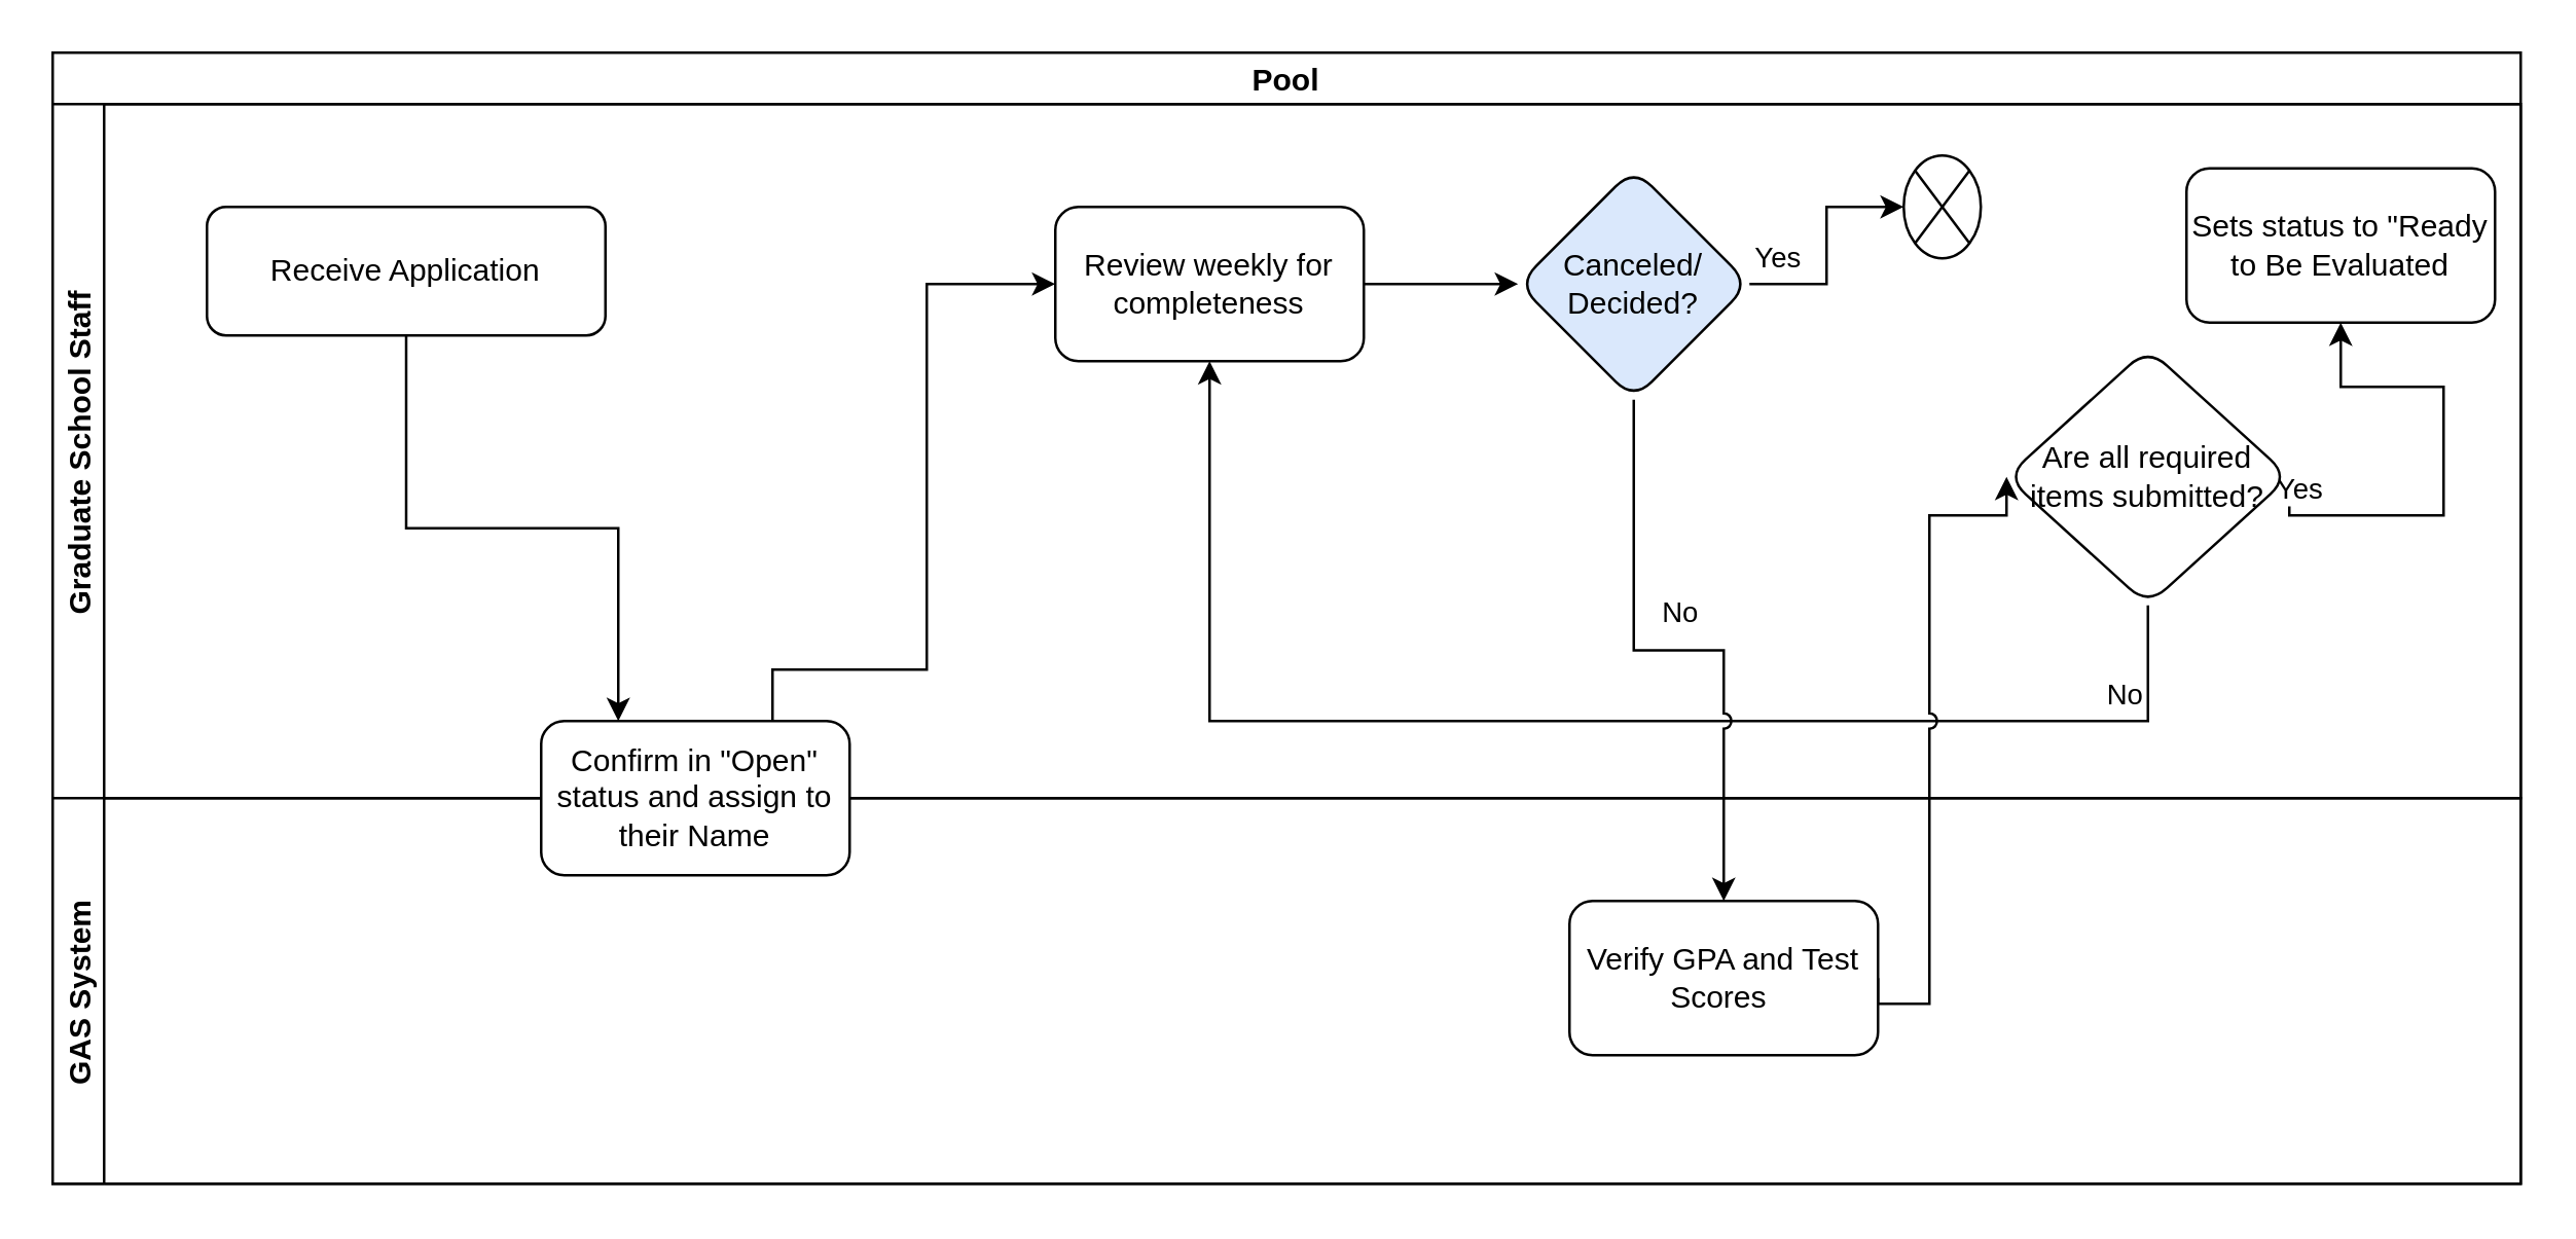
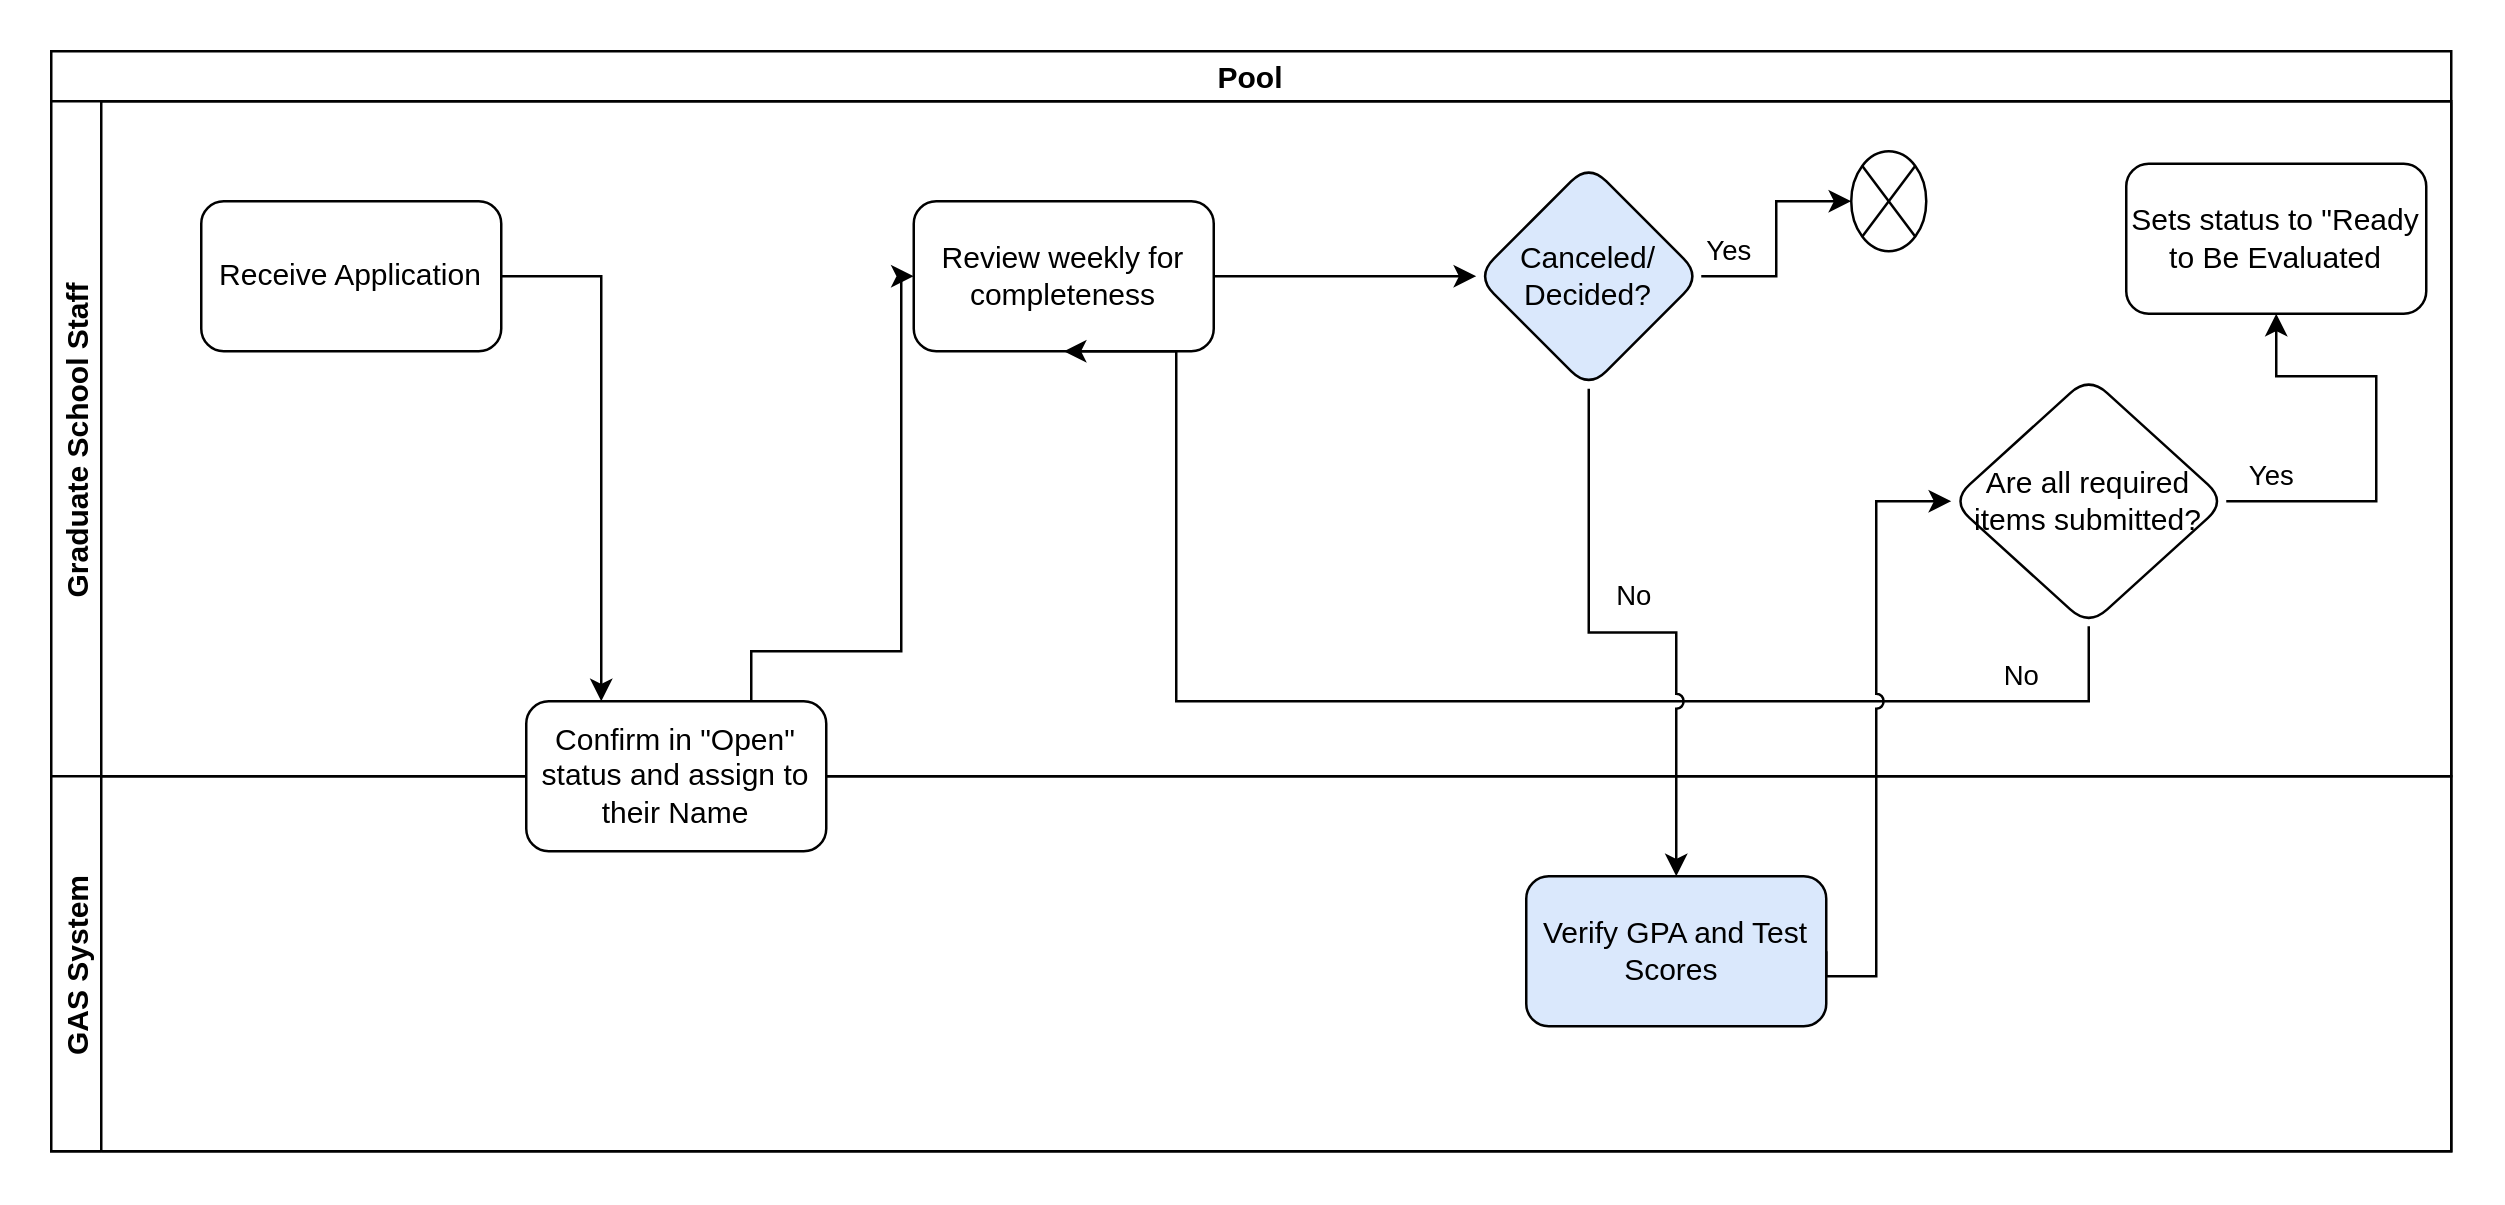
  <mxCell id="0" />
  <mxCell id="1" parent="0" />
  <mxCell id="2" value="Pool" style="swimlane;childLayout=stackLayout;resizeParent=1;resizeParentMax=0;horizontal=1;startSize=20;horizontalStack=0;" parent="1" vertex="1"><mxGeometry x="20" y="20" width="960" height="440" as="geometry" /></mxCell>
  <mxCell id="3" value="Graduate School Staff" style="swimlane;startSize=20;horizontal=0;" parent="2" vertex="1"><mxGeometry y="20" width="960" height="270" as="geometry" /></mxCell>
- <mxCell id="4" value="Receive Application" style="rounded=1;whiteSpace=wrap;html=1;" parent="3" vertex="1"><mxGeometry x="60" y="40" width="155" height="50" as="geometry" /></mxCell>
- <mxCell id="5" value="Review weekly for completeness" style="whiteSpace=wrap;html=1;rounded=1;" parent="3" vertex="1"><mxGeometry x="390" y="40" width="120" height="60" as="geometry" /></mxCell>
+ <mxCell id="4" value="Receive Application" style="rounded=1;whiteSpace=wrap;html=1;" parent="3" vertex="1"><mxGeometry x="60" y="40" width="120" height="60" as="geometry" /></mxCell>
+ <mxCell id="5" value="Review weekly for completeness" style="whiteSpace=wrap;html=1;rounded=1;" parent="3" vertex="1"><mxGeometry x="345" y="40" width="120" height="60" as="geometry" /></mxCell>
  <mxCell id="6" value="Canceled/&lt;br&gt;Decided?" style="rhombus;whiteSpace=wrap;html=1;rounded=1;fillColor=#dae8fc;" parent="3" vertex="1"><mxGeometry x="570" y="25" width="90" height="90" as="geometry" /></mxCell>
  <mxCell id="7" value="" style="edgeStyle=orthogonalEdgeStyle;rounded=0;orthogonalLoop=1;jettySize=auto;html=1;" parent="3" source="5" target="6" edge="1"><mxGeometry relative="1" as="geometry" /></mxCell>
  <mxCell id="8" value="Yes" style="edgeStyle=orthogonalEdgeStyle;rounded=0;orthogonalLoop=1;jettySize=auto;html=1;entryX=0;entryY=0.5;entryDx=0;entryDy=0;" parent="3" source="6" target="9" edge="1"><mxGeometry x="-0.75" y="10" relative="1" as="geometry"><mxPoint x="710" y="40" as="targetPoint" /><mxPoint as="offset" /></mxGeometry></mxCell>
  <mxCell id="9" value="" style="shape=sumEllipse;perimeter=ellipsePerimeter;whiteSpace=wrap;html=1;backgroundOutline=1;" parent="3" vertex="1"><mxGeometry x="720" y="20" width="30" height="40" as="geometry" /></mxCell>
  <mxCell id="10" value="Sets status to &quot;Ready to Be Evaluated" style="whiteSpace=wrap;html=1;rounded=1;" parent="3" vertex="1"><mxGeometry x="830" y="25" width="120" height="60" as="geometry" /></mxCell>
  <mxCell id="11" value="Yes" style="edgeStyle=orthogonalEdgeStyle;rounded=0;orthogonalLoop=1;jettySize=auto;html=1;exitX=1;exitY=0.5;exitDx=0;exitDy=0;entryX=0.5;entryY=1;entryDx=0;entryDy=0;" parent="3" source="13" target="10" edge="1"><mxGeometry x="-0.795" y="10" relative="1" as="geometry"><Array as="points"><mxPoint x="930" y="160" /><mxPoint x="930" y="110" /><mxPoint x="890" y="110" /></Array><mxPoint as="offset" /></mxGeometry></mxCell>
  <mxCell id="12" value="No" style="edgeStyle=orthogonalEdgeStyle;rounded=0;orthogonalLoop=1;jettySize=auto;html=1;exitX=0.5;exitY=1;exitDx=0;exitDy=0;entryX=0.5;entryY=1;entryDx=0;entryDy=0;" parent="3" source="13" target="5" edge="1"><mxGeometry x="-0.802" y="-10" relative="1" as="geometry"><Array as="points"><mxPoint x="815" y="240" /><mxPoint x="450" y="240" /></Array><mxPoint as="offset" /></mxGeometry></mxCell>
- <mxCell id="13" value="Are all required items submitted?" style="rhombus;whiteSpace=wrap;html=1;rounded=1;" parent="3" vertex="1"><mxGeometry x="760" y="95" width="110" height="100" as="geometry" /></mxCell>
+ <mxCell id="13" value="Are all required items submitted?" style="rhombus;whiteSpace=wrap;html=1;rounded=1;" parent="3" vertex="1"><mxGeometry x="760" y="110" width="110" height="100" as="geometry" /></mxCell>
  <mxCell id="14" value="GAS System" style="swimlane;startSize=20;horizontal=0;" parent="2" vertex="1"><mxGeometry y="290" width="960" height="150" as="geometry" /></mxCell>
  <mxCell id="15" value="Confirm in &quot;Open&quot; status and assign to their Name" style="whiteSpace=wrap;html=1;rounded=1;" parent="14" vertex="1"><mxGeometry x="190" y="-30" width="120" height="60" as="geometry" /></mxCell>
- <mxCell id="16" value="Verify GPA and Test Scores&amp;nbsp;" style="whiteSpace=wrap;html=1;rounded=1;" parent="14" vertex="1"><mxGeometry x="590" y="40" width="120" height="60" as="geometry" /></mxCell>
+ <mxCell id="16" value="Verify GPA and Test Scores&amp;nbsp;" style="whiteSpace=wrap;html=1;rounded=1;fillColor=#dae8fc;" parent="14" vertex="1"><mxGeometry x="590" y="40" width="120" height="60" as="geometry" /></mxCell>
  <mxCell id="17" value="" style="edgeStyle=orthogonalEdgeStyle;rounded=0;orthogonalLoop=1;jettySize=auto;html=1;entryX=0.25;entryY=0;entryDx=0;entryDy=0;" parent="2" source="4" target="15" edge="1"><mxGeometry relative="1" as="geometry" /></mxCell>
  <mxCell id="18" value="" style="edgeStyle=orthogonalEdgeStyle;rounded=0;orthogonalLoop=1;jettySize=auto;html=1;jumpStyle=arc;exitX=0.75;exitY=0;exitDx=0;exitDy=0;" parent="2" source="15" target="5" edge="1"><mxGeometry relative="1" as="geometry"><Array as="points"><mxPoint x="280" y="240" /><mxPoint x="340" y="240" /><mxPoint x="340" y="90" /></Array></mxGeometry></mxCell>
  <mxCell id="19" value="No" style="edgeStyle=orthogonalEdgeStyle;rounded=0;orthogonalLoop=1;jettySize=auto;html=1;jumpStyle=arc;" parent="2" source="6" target="16" edge="1"><mxGeometry y="15" relative="1" as="geometry"><mxPoint as="offset" /></mxGeometry></mxCell>
  <mxCell id="20" value="" style="edgeStyle=orthogonalEdgeStyle;rounded=0;orthogonalLoop=1;jettySize=auto;html=1;exitX=1;exitY=0.5;exitDx=0;exitDy=0;entryX=0;entryY=0.5;entryDx=0;entryDy=0;jumpStyle=arc;" parent="2" source="16" target="13" edge="1"><mxGeometry relative="1" as="geometry"><mxPoint x="810" y="140" as="targetPoint" /><Array as="points"><mxPoint x="710" y="370" /><mxPoint x="730" y="370" /><mxPoint x="730" y="180" /></Array></mxGeometry></mxCell>
